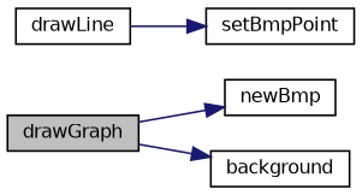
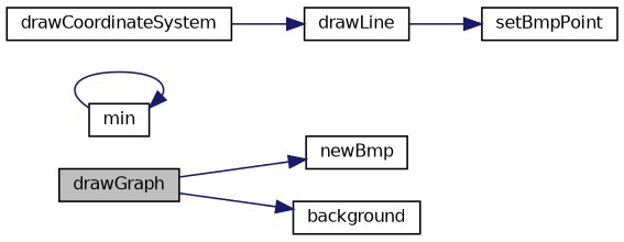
  digraph {
    rankdir=LR
    node [color=black fillcolor=white fontname=Helvetica fontsize=10 shape=record style=filled]
    edge [color=midnightblue fontname=Helvetica fontsize=10 labelfontname=Helvetica labelfontsize=10 style=solid]
    n1 [fillcolor=grey75 fontcolor=black height=0.2 label=drawGraph width=0.4]
    n2 [height=0.2 label=newBmp width=0.4]
    n3 [height=0.2 label=background width=0.4]
+   n4 [height=0.2 label=min width=0.4]
+   n5 [height=0.2 label=drawCoordinateSystem width=0.4]
    n6 [height=0.2 label=drawLine width=0.4]
    n7 [height=0.2 label=setBmpPoint width=0.4]
    n1 -> n2
    n1 -> n3
+   n4 -> n4
+   n5 -> n6
    n6 -> n7
  }
